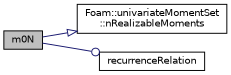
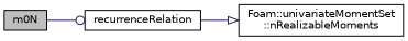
  digraph {
    fontname="DejaVu Sans"
    rankdir=LR
    node [color=black fontname="DejaVu Sans" fontsize=10 shape=record]
    edge [color=midnightblue fontname="DejaVu Sans" fontsize=10 labelfontname=Helvetica labelfontsize=10 style=solid]
    n1 [fillcolor=grey75 fontcolor=black height=0.2 label=m0N style=filled width=0.4]
    n2 [height=0.2 label="Foam::univariateMomentSet\l::nRealizableMoments" width=0.4]
    n3 [height=0.2 label=recurrenceRelation width=0.4]
-   n1 -> n2 [arrowhead=onormal]
+   n3 -> n2 [arrowhead=onormal]
    n1 -> n3 [arrowhead=odot]
  }
